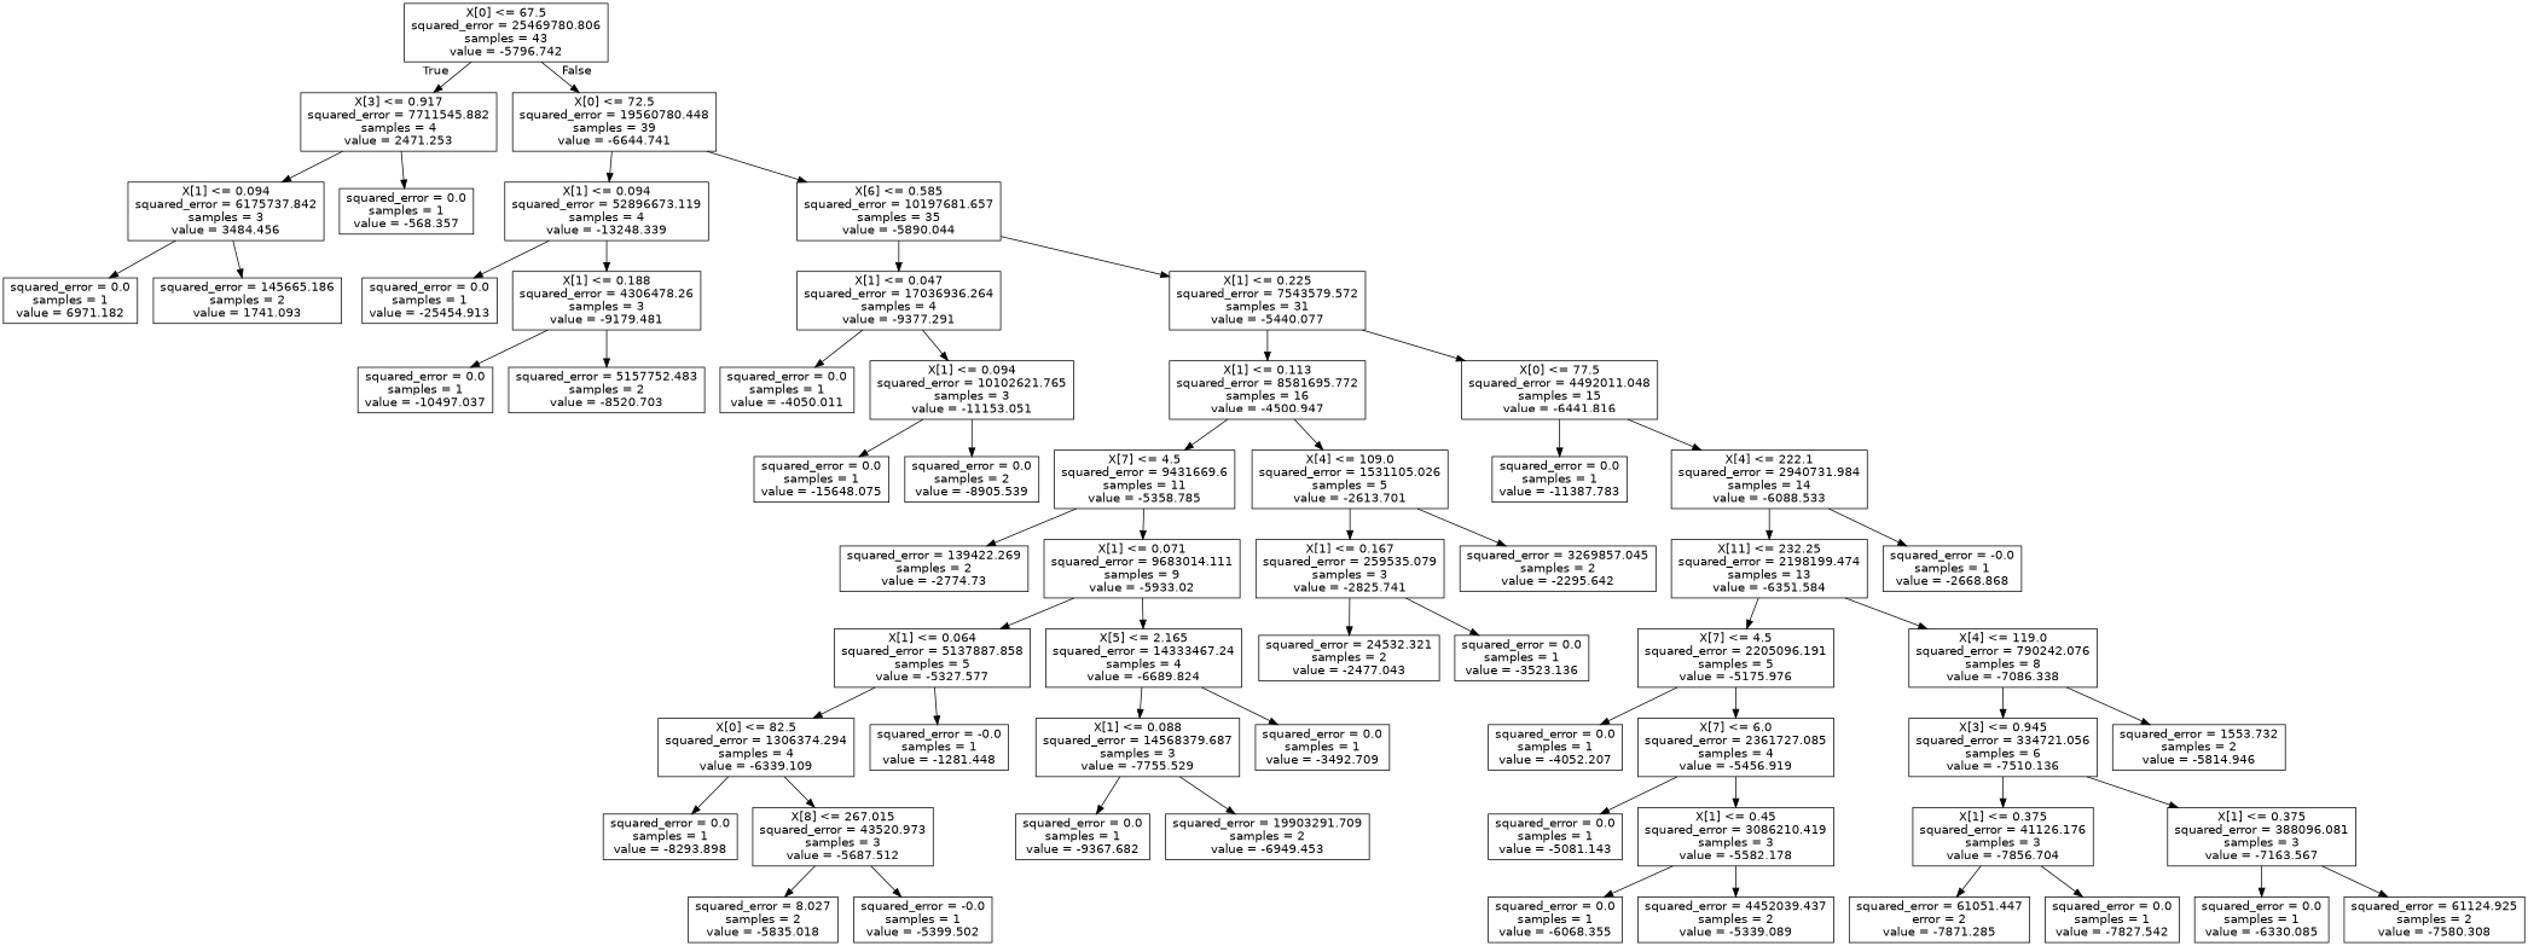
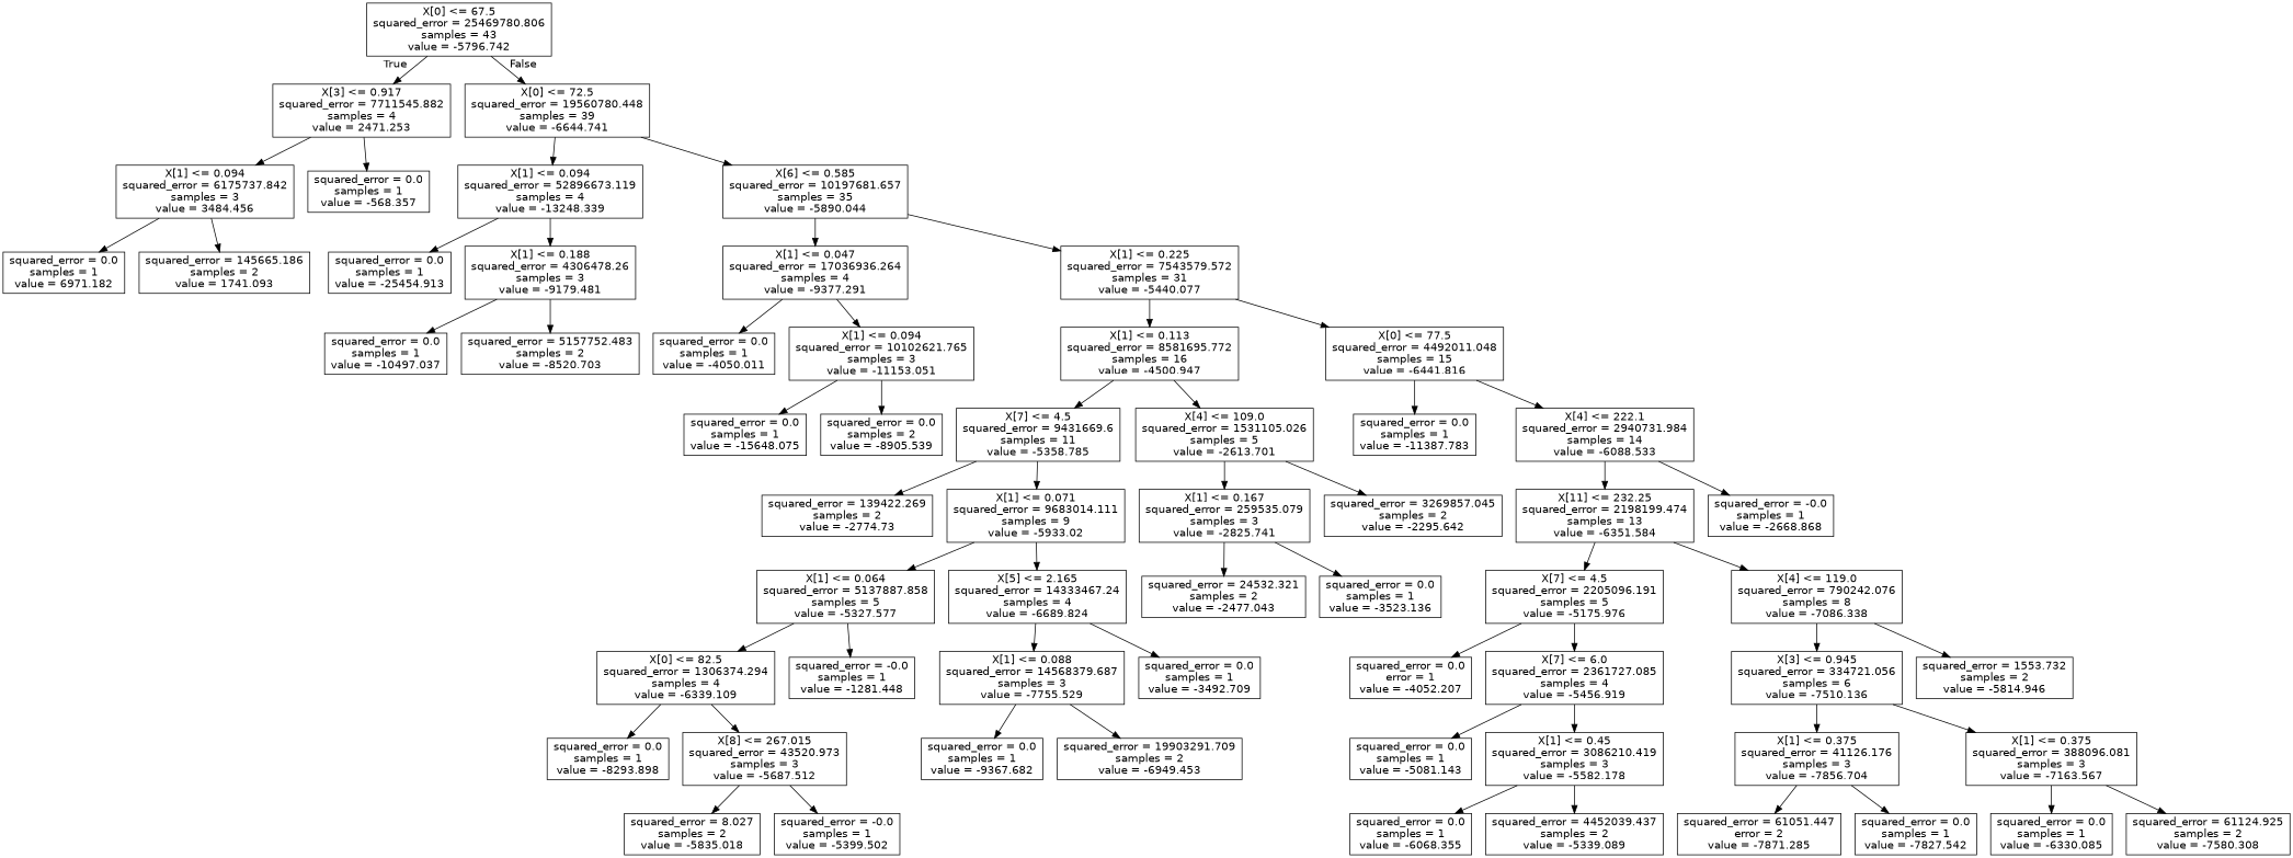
  digraph {
    node [fontname=helvetica shape=box]
    edge [fontname=helvetica]
    n1 [label="X[0] <= 67.5\nsquared_error = 25469780.806\nsamples = 43\nvalue = -5796.742"]
    n2 [label="X[3] <= 0.917\nsquared_error = 7711545.882\nsamples = 4\nvalue = 2471.253"]
    n3 [label="X[0] <= 72.5\nsquared_error = 19560780.448\nsamples = 39\nvalue = -6644.741"]
    n4 [label="X[1] <= 0.094\nsquared_error = 6175737.842\nsamples = 3\nvalue = 3484.456"]
    n5 [label="squared_error = 0.0\nsamples = 1\nvalue = -568.357"]
    n6 [label="X[1] <= 0.094\nsquared_error = 52896673.119\nsamples = 4\nvalue = -13248.339"]
    n7 [label="X[6] <= 0.585\nsquared_error = 10197681.657\nsamples = 35\nvalue = -5890.044"]
    n8 [label="squared_error = 0.0\nsamples = 1\nvalue = 6971.182"]
    n9 [label="squared_error = 145665.186\nsamples = 2\nvalue = 1741.093"]
    n10 [label="squared_error = 0.0\nsamples = 1\nvalue = -25454.913"]
    n11 [label="X[1] <= 0.188\nsquared_error = 4306478.26\nsamples = 3\nvalue = -9179.481"]
    n12 [label="X[1] <= 0.047\nsquared_error = 17036936.264\nsamples = 4\nvalue = -9377.291"]
    n13 [label="X[1] <= 0.225\nsquared_error = 7543579.572\nsamples = 31\nvalue = -5440.077"]
    n14 [label="squared_error = 0.0\nsamples = 1\nvalue = -10497.037"]
    n15 [label="squared_error = 5157752.483\nsamples = 2\nvalue = -8520.703"]
    n16 [label="squared_error = 0.0\nsamples = 1\nvalue = -4050.011"]
    n17 [label="X[1] <= 0.094\nsquared_error = 10102621.765\nsamples = 3\nvalue = -11153.051"]
    n18 [label="X[1] <= 0.113\nsquared_error = 8581695.772\nsamples = 16\nvalue = -4500.947"]
    n19 [label="X[0] <= 77.5\nsquared_error = 4492011.048\nsamples = 15\nvalue = -6441.816"]
    n20 [label="squared_error = 0.0\nsamples = 1\nvalue = -15648.075"]
    n21 [label="squared_error = 0.0\nsamples = 2\nvalue = -8905.539"]
    n22 [label="X[7] <= 4.5\nsquared_error = 9431669.6\nsamples = 11\nvalue = -5358.785"]
    n23 [label="X[4] <= 109.0\nsquared_error = 1531105.026\nsamples = 5\nvalue = -2613.701"]
    n24 [label="squared_error = 0.0\nsamples = 1\nvalue = -11387.783"]
    n25 [label="X[4] <= 222.1\nsquared_error = 2940731.984\nsamples = 14\nvalue = -6088.533"]
    n26 [label="squared_error = 139422.269\nsamples = 2\nvalue = -2774.73"]
    n27 [label="X[1] <= 0.071\nsquared_error = 9683014.111\nsamples = 9\nvalue = -5933.02"]
    n28 [label="X[1] <= 0.167\nsquared_error = 259535.079\nsamples = 3\nvalue = -2825.741"]
    n29 [label="squared_error = 3269857.045\nsamples = 2\nvalue = -2295.642"]
    n30 [label="X[1] <= 0.064\nsquared_error = 5137887.858\nsamples = 5\nvalue = -5327.577"]
    n31 [label="X[5] <= 2.165\nsquared_error = 14333467.24\nsamples = 4\nvalue = -6689.824"]
    n32 [label="X[0] <= 82.5\nsquared_error = 1306374.294\nsamples = 4\nvalue = -6339.109"]
    n33 [label="squared_error = -0.0\nsamples = 1\nvalue = -1281.448"]
    n34 [label="X[1] <= 0.088\nsquared_error = 14568379.687\nsamples = 3\nvalue = -7755.529"]
    n35 [label="squared_error = 0.0\nsamples = 1\nvalue = -3492.709"]
    n36 [label="squared_error = 0.0\nsamples = 1\nvalue = -8293.898"]
    n37 [label="X[8] <= 267.015\nsquared_error = 43520.973\nsamples = 3\nvalue = -5687.512"]
    n38 [label="squared_error = 8.027\nsamples = 2\nvalue = -5835.018"]
    n39 [label="squared_error = -0.0\nsamples = 1\nvalue = -5399.502"]
    n40 [label="squared_error = 0.0\nsamples = 1\nvalue = -9367.682"]
    n41 [label="squared_error = 19903291.709\nsamples = 2\nvalue = -6949.453"]
    n42 [label="squared_error = 24532.321\nsamples = 2\nvalue = -2477.043"]
    n43 [label="squared_error = 0.0\nsamples = 1\nvalue = -3523.136"]
    n44 [label="X[11] <= 232.25\nsquared_error = 2198199.474\nsamples = 13\nvalue = -6351.584"]
    n45 [label="squared_error = -0.0\nsamples = 1\nvalue = -2668.868"]
    n46 [label="X[7] <= 4.5\nsquared_error = 2205096.191\nsamples = 5\nvalue = -5175.976"]
    n47 [label="X[4] <= 119.0\nsquared_error = 790242.076\nsamples = 8\nvalue = -7086.338"]
-   n48 [label="squared_error = 0.0\nsamples = 1\nvalue = -4052.207"]
+   n48 [label="squared_error = 0.0\nerror = 1\nvalue = -4052.207"]
    n49 [label="X[7] <= 6.0\nsquared_error = 2361727.085\nsamples = 4\nvalue = -5456.919"]
    n50 [label="X[3] <= 0.945\nsquared_error = 334721.056\nsamples = 6\nvalue = -7510.136"]
    n51 [label="squared_error = 1553.732\nsamples = 2\nvalue = -5814.946"]
    n52 [label="squared_error = 0.0\nsamples = 1\nvalue = -5081.143"]
    n53 [label="X[1] <= 0.45\nsquared_error = 3086210.419\nsamples = 3\nvalue = -5582.178"]
    n54 [label="squared_error = 0.0\nsamples = 1\nvalue = -6068.355"]
    n55 [label="squared_error = 4452039.437\nsamples = 2\nvalue = -5339.089"]
    n56 [label="X[1] <= 0.375\nsquared_error = 41126.176\nsamples = 3\nvalue = -7856.704"]
    n57 [label="X[1] <= 0.375\nsquared_error = 388096.081\nsamples = 3\nvalue = -7163.567"]
    n58 [label="squared_error = 61051.447\nerror = 2\nvalue = -7871.285"]
    n59 [label="squared_error = 0.0\nsamples = 1\nvalue = -7827.542"]
    n60 [label="squared_error = 0.0\nsamples = 1\nvalue = -6330.085"]
    n61 [label="squared_error = 61124.925\nsamples = 2\nvalue = -7580.308"]
    n1 -> n2 [headlabel=True labelangle=45 labeldistance=2.5]
    n1 -> n3 [headlabel=False labelangle=-45 labeldistance=2.5]
    n2 -> n4
    n2 -> n5
    n3 -> n6
    n3 -> n7
    n4 -> n8
    n4 -> n9
    n6 -> n10
    n6 -> n11
    n7 -> n12
    n7 -> n13
    n11 -> n14
    n11 -> n15
    n12 -> n16
    n12 -> n17
    n13 -> n18
    n13 -> n19
    n17 -> n20
    n17 -> n21
    n18 -> n22
    n18 -> n23
    n19 -> n24
    n19 -> n25
    n22 -> n26
    n22 -> n27
    n23 -> n28
    n23 -> n29
    n25 -> n44
    n25 -> n45
    n27 -> n30
    n27 -> n31
    n28 -> n42
    n28 -> n43
    n30 -> n32
    n30 -> n33
    n31 -> n34
    n31 -> n35
    n32 -> n36
    n32 -> n37
    n34 -> n40
    n34 -> n41
    n37 -> n38
    n37 -> n39
    n44 -> n46
    n44 -> n47
    n46 -> n48
    n46 -> n49
    n47 -> n50
    n47 -> n51
    n49 -> n52
    n49 -> n53
    n50 -> n56
    n50 -> n57
    n53 -> n54
    n53 -> n55
    n56 -> n58
    n56 -> n59
    n57 -> n60
    n57 -> n61
  }
